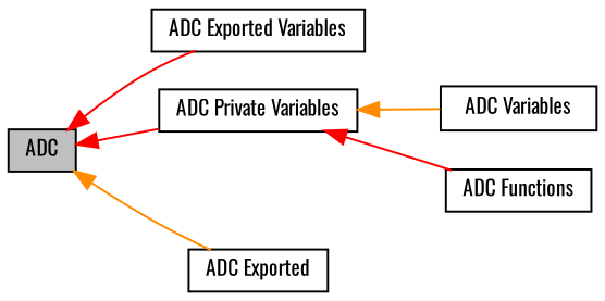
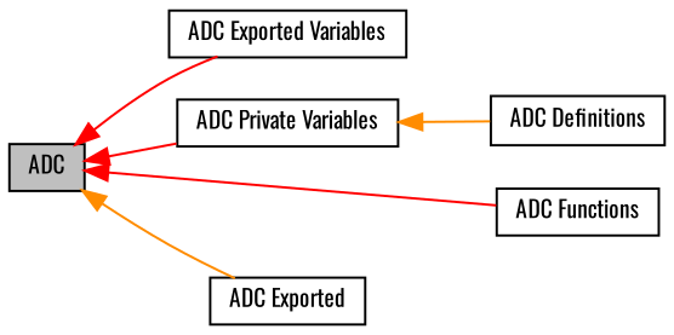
  digraph {
    fontname=Oswald
    rankdir=LR
    node [color=black fillcolor=white fontname=Oswald fontsize=10 shape=record style=filled]
    edge [color=red dir=back fontname=Oswald fontsize=10 labelfontname=Helvetica labelfontsize=10 shape=plaintext style=solid]
    n1 [height=0.2 label="ADC Exported Variables" width=0.4]
    n2 [height=0.2 label="ADC Private Variables" width=0.4]
-   n3 [height=0.2 label="ADC Variables" width=0.4]
+   n3 [height=0.2 label="ADC Definitions" width=0.4]
    n4 [height=0.2 label="ADC Functions" width=0.4]
    n5 [fillcolor=grey75 fontcolor=black height=0.2 label=ADC width=0.4]
    n6 [height=0.2 label="ADC Exported" width=0.4]
    n2 -> n3 [color=darkorange]
    n5 -> n1
    n5 -> n2
-   n2 -> n4
+   n5 -> n4
    n5 -> n6 [color=darkorange]
  }
